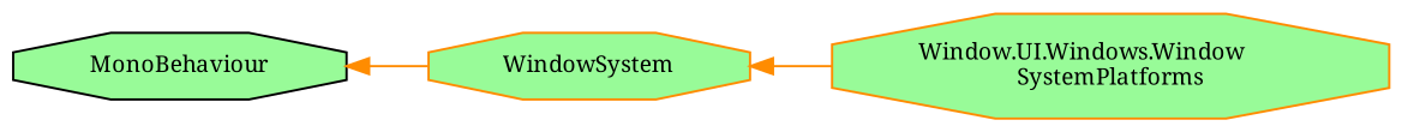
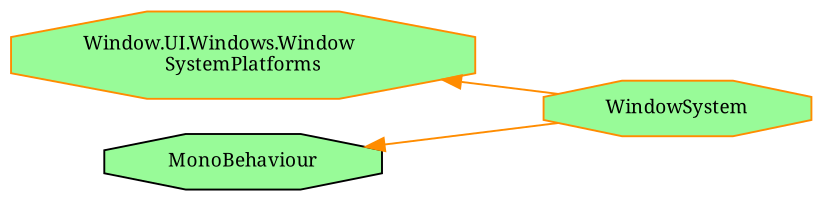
  digraph {
    fontname="Noto Serif"
    rankdir=LR
    node [color=darkorange fillcolor=palegreen fontname="Noto Serif" fontsize=10 shape=octagon style=filled]
    edge [color=darkorange dir=back fontname="Noto Serif" fontsize=10 labelfontname=FreeSans labelfontsize=10 style=solid]
    n1 [fontcolor=black height=0.2 label="Window.UI.Windows.Window\lSystemPlatforms" width=0.4]
    n2 [height=0.2 label=WindowSystem width=0.4]
    n3 [color=black height=0.2 label=MonoBehaviour width=0.4]
-   n2 -> n1
+   n1 -> n2
    n3 -> n2
  }
